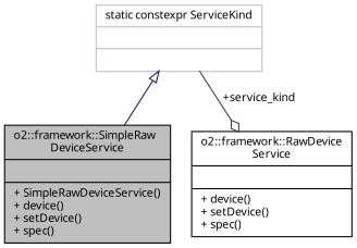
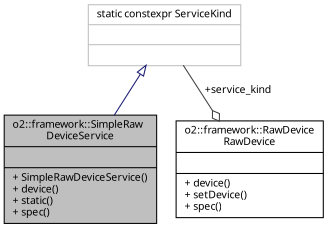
  digraph {
    fontname="Noto Sans"
    node [color=black fontname="Noto Sans" fontsize=10 shape=record]
    edge [fontname="Noto Sans" fontsize=10 labelfontname=Helvetica labelfontsize=10 style=solid]
-   n1 [fillcolor=grey75 fontcolor=black height=0.2 label="{o2::framework::SimpleRaw\lDeviceService\n||+ SimpleRawDeviceService()\l+ device()\l+ setDevice()\l+ spec()\l}" style=filled width=0.4]
-   n2 [height=0.2 label="{o2::framework::RawDevice\lService\n||+ device()\l+ setDevice()\l+ spec()\l}" width=0.4]
+   n1 [fillcolor=grey75 fontcolor=black height=0.2 label="{o2::framework::SimpleRaw\lDeviceService\n||+ SimpleRawDeviceService()\l+ device()\l+ static()\l+ spec()\l}" style=filled width=0.4]
+   n2 [height=0.2 label="{o2::framework::RawDevice\lRawDevice\n||+ device()\l+ setDevice()\l+ spec()\l}" width=0.4]
    n3 [color=grey75 height=0.2 label="{static constexpr ServiceKind\n||}" width=0.4]
    n3 -> n1 [arrowtail=onormal color=midnightblue dir=back]
    n3 -> n2 [arrowhead=odiamond color=grey25 label=" +service_kind"]
  }
